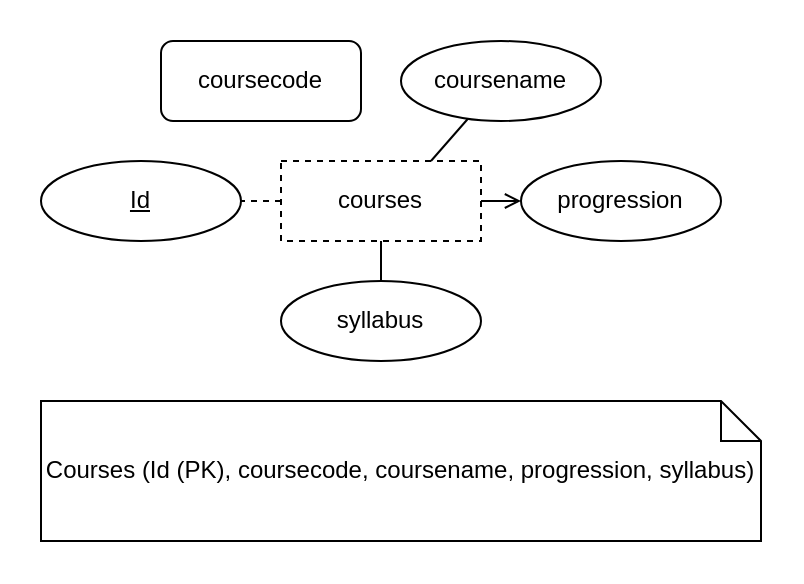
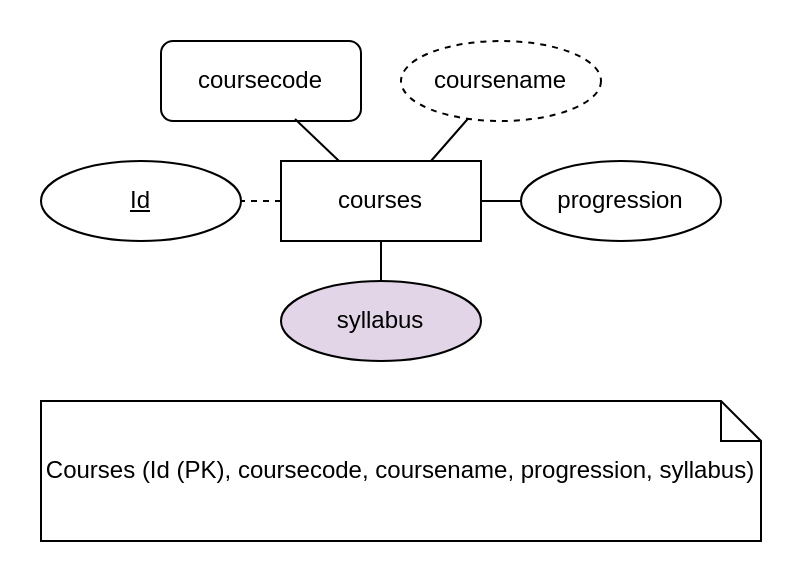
  <mxCell id="0" />
  <mxCell id="1" parent="0" />
- <mxCell id="2" value="courses" style="whiteSpace=wrap;html=1;align=center;dashed=1;" vertex="1" parent="1"><mxGeometry x="140" y="80" width="100" height="40" as="geometry" /></mxCell>
+ <mxCell id="2" value="courses" style="whiteSpace=wrap;html=1;align=center;" vertex="1" parent="1"><mxGeometry x="140" y="80" width="100" height="40" as="geometry" /></mxCell>
  <mxCell id="3" value="Id" style="ellipse;whiteSpace=wrap;html=1;align=center;fontStyle=4;" vertex="1" parent="1"><mxGeometry x="20" y="80" width="100" height="40" as="geometry" /></mxCell>
  <mxCell id="4" value="coursecode" style="whiteSpace=wrap;html=1;align=center;rounded=1;" vertex="1" parent="1"><mxGeometry x="80" y="20" width="100" height="40" as="geometry" /></mxCell>
- <mxCell id="5" value="coursename" style="ellipse;whiteSpace=wrap;html=1;align=center;" vertex="1" parent="1"><mxGeometry x="200" y="20" width="100" height="40" as="geometry" /></mxCell>
+ <mxCell id="5" value="coursename" style="ellipse;whiteSpace=wrap;html=1;align=center;dashed=1;" vertex="1" parent="1"><mxGeometry x="200" y="20" width="100" height="40" as="geometry" /></mxCell>
  <mxCell id="6" value="progression" style="ellipse;whiteSpace=wrap;html=1;align=center;" vertex="1" parent="1"><mxGeometry x="260" y="80" width="100" height="40" as="geometry" /></mxCell>
  <mxCell id="7" value="" style="endArrow=none;html=1;rounded=0;exitX=0;exitY=0.5;exitDx=0;exitDy=0;entryX=1;entryY=0.5;entryDx=0;entryDy=0;dashed=1;" edge="1" parent="1" source="2" target="3"><mxGeometry relative="1" as="geometry"><mxPoint x="110" y="140" as="sourcePoint" /><mxPoint x="270" y="140" as="targetPoint" /></mxGeometry></mxCell>
- <mxCell id="8" value="" style="endArrow=open;html=1;rounded=0;exitX=1;exitY=0.5;exitDx=0;exitDy=0;" edge="1" parent="1" source="2" target="6"><mxGeometry relative="1" as="geometry"><mxPoint x="110" y="140" as="sourcePoint" /><mxPoint x="270" y="140" as="targetPoint" /></mxGeometry></mxCell>
+ <mxCell id="8" value="" style="endArrow=none;html=1;rounded=0;exitX=1;exitY=0.5;exitDx=0;exitDy=0;" edge="1" parent="1" source="2" target="6"><mxGeometry relative="1" as="geometry"><mxPoint x="110" y="140" as="sourcePoint" /><mxPoint x="270" y="140" as="targetPoint" /></mxGeometry></mxCell>
+ <mxCell id="9" value="" style="endArrow=none;html=1;rounded=0;entryX=0.67;entryY=0.975;entryDx=0;entryDy=0;entryPerimeter=0;" edge="1" parent="1" source="2" target="4"><mxGeometry relative="1" as="geometry"><mxPoint x="110" y="140" as="sourcePoint" /><mxPoint x="270" y="140" as="targetPoint" /></mxGeometry></mxCell>
  <mxCell id="10" value="" style="endArrow=none;html=1;rounded=0;entryX=0.75;entryY=0;entryDx=0;entryDy=0;" edge="1" parent="1" source="5" target="2"><mxGeometry relative="1" as="geometry"><mxPoint x="110" y="140" as="sourcePoint" /><mxPoint x="270" y="140" as="targetPoint" /></mxGeometry></mxCell>
  <mxCell id="11" value="" style="endArrow=none;html=1;rounded=0;entryX=0.5;entryY=1;entryDx=0;entryDy=0;exitX=0.5;exitY=0;exitDx=0;exitDy=0;" edge="1" parent="1" target="2"><mxGeometry relative="1" as="geometry"><mxPoint x="190" y="140" as="sourcePoint" /><mxPoint x="190" y="130" as="targetPoint" /></mxGeometry></mxCell>
- <mxCell id="12" value="syllabus" style="ellipse;whiteSpace=wrap;html=1;align=center;" vertex="1" parent="1"><mxGeometry x="140" y="140" width="100" height="40" as="geometry" /></mxCell>
+ <mxCell id="12" value="syllabus" style="ellipse;whiteSpace=wrap;html=1;align=center;fillColor=#e1d5e7;" vertex="1" parent="1"><mxGeometry x="140" y="140" width="100" height="40" as="geometry" /></mxCell>
  <mxCell id="13" value="Courses (Id (PK), coursecode, coursename, progression, syllabus)" style="shape=note;size=20;whiteSpace=wrap;html=1;" vertex="1" parent="1"><mxGeometry x="20" y="200" width="360" height="70" as="geometry" /></mxCell>
